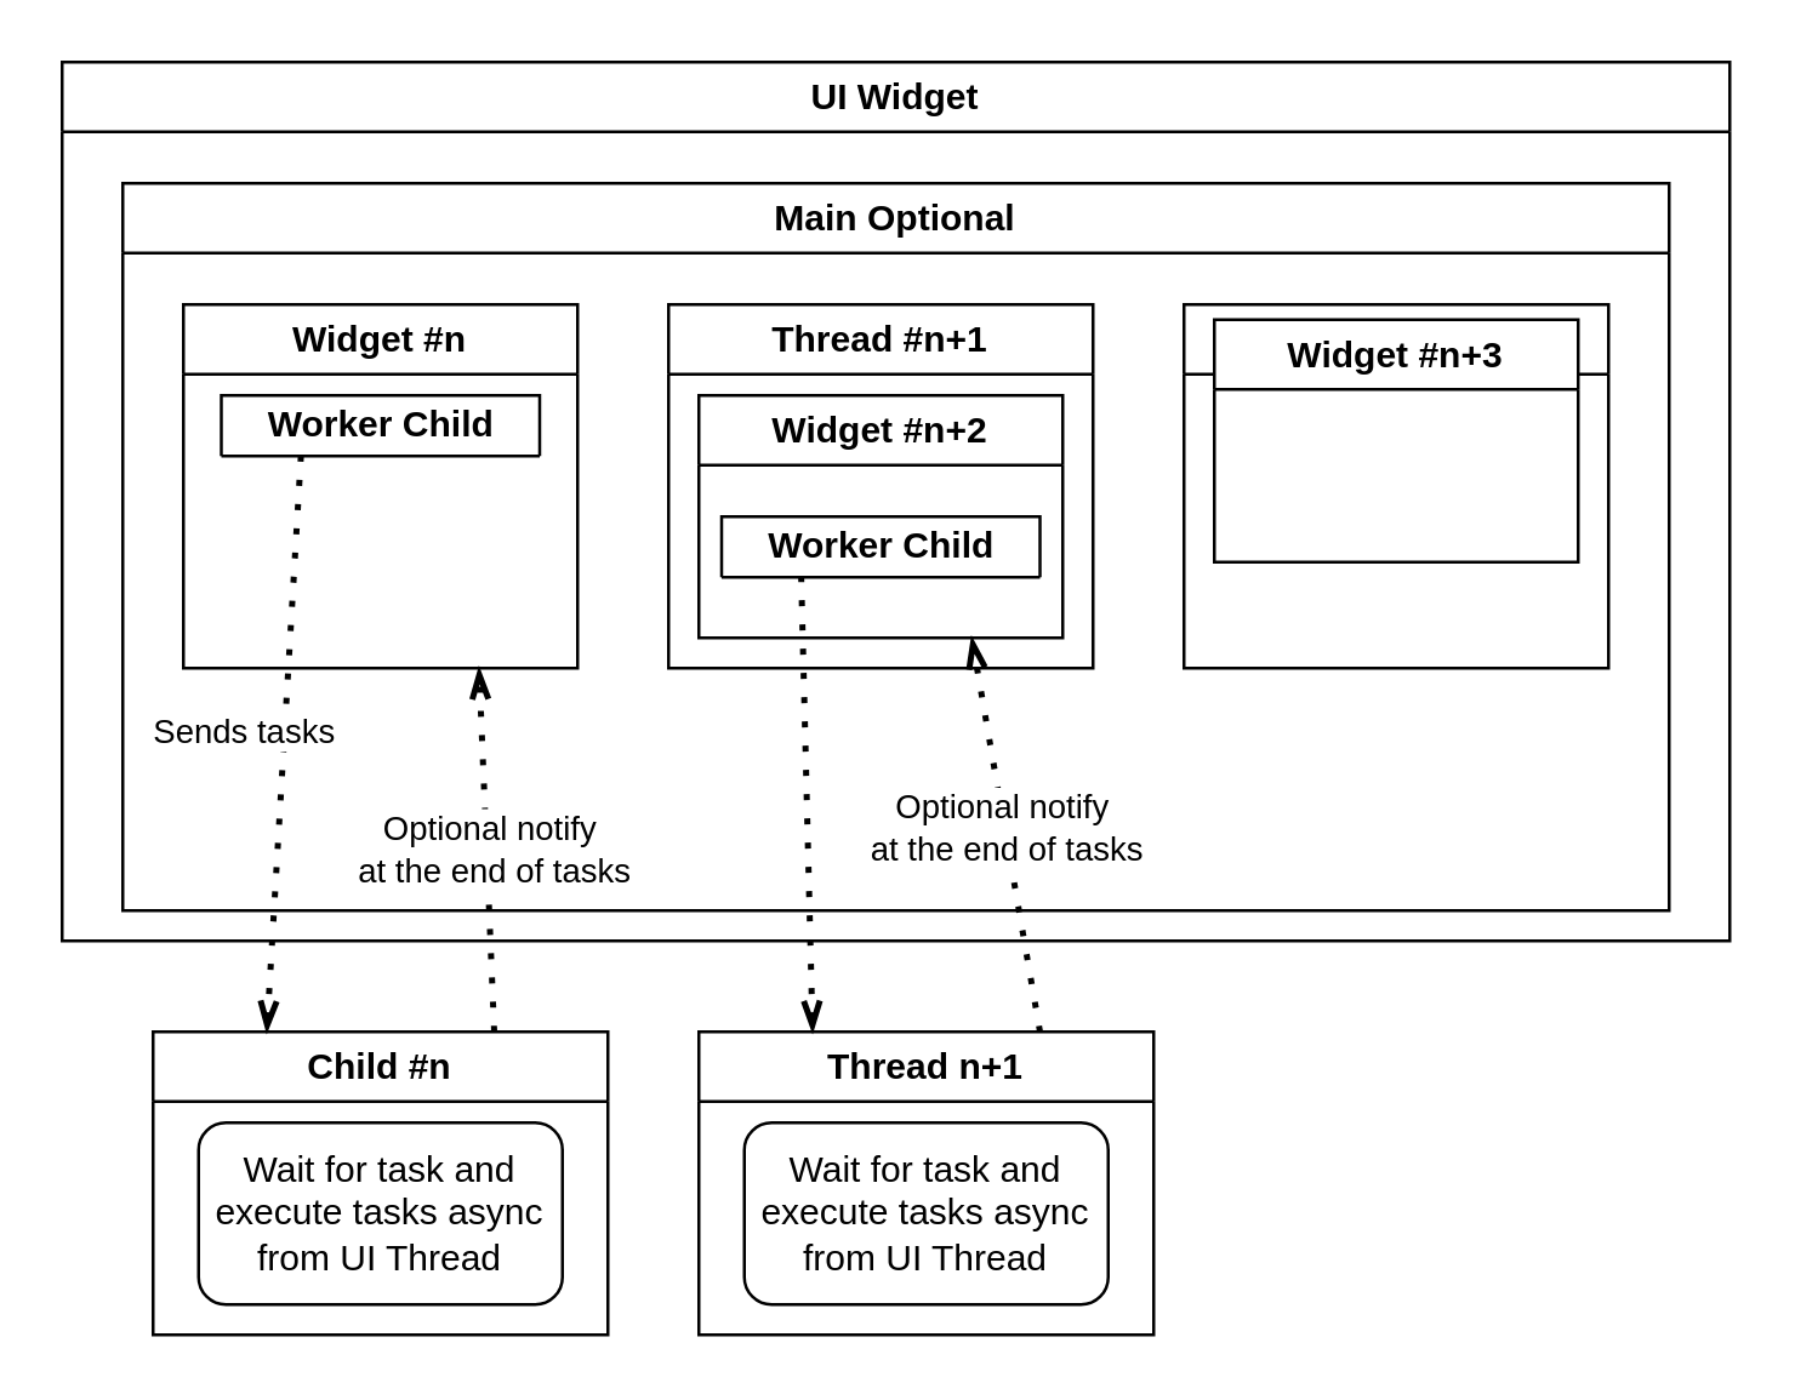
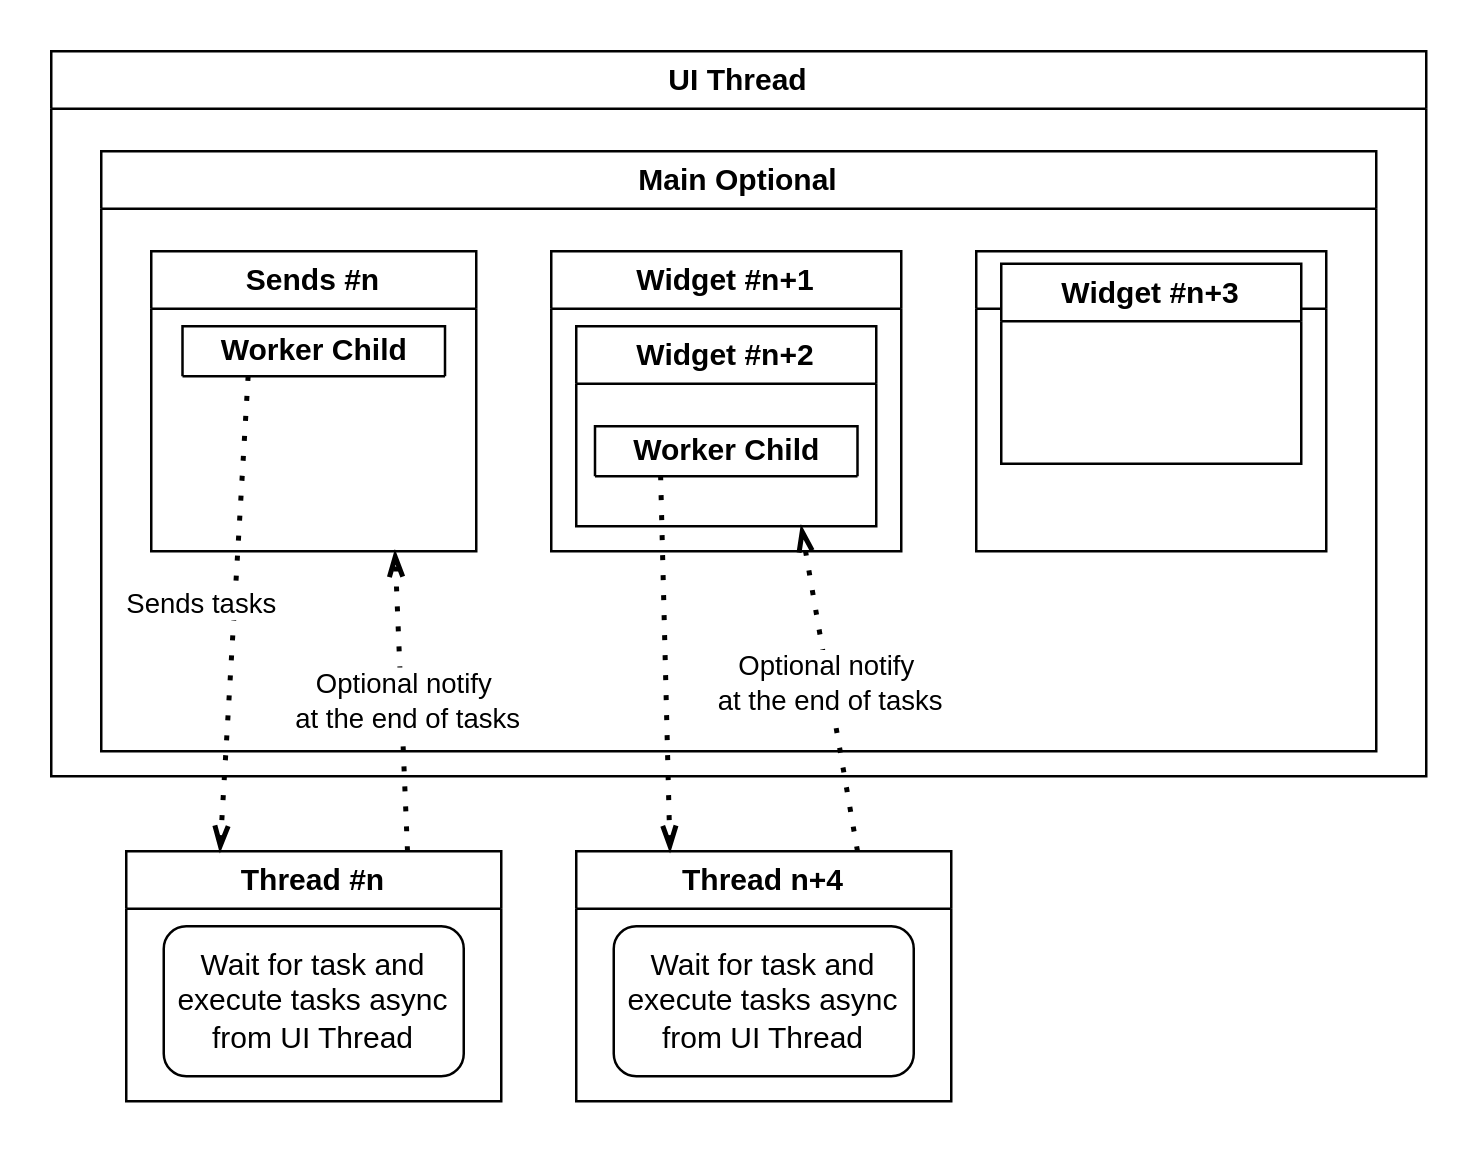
  <mxCell id="0" />
  <mxCell id="1" parent="0" />
- <mxCell id="2" value="UI Widget" style="swimlane;whiteSpace=wrap;html=1;" vertex="1" parent="1"><mxGeometry x="20" y="20" width="550" height="290" as="geometry" /></mxCell>
+ <mxCell id="2" value="UI Thread" style="swimlane;whiteSpace=wrap;html=1;" vertex="1" parent="1"><mxGeometry x="20" y="20" width="550" height="290" as="geometry" /></mxCell>
  <mxCell id="3" value="Main Optional" style="swimlane;whiteSpace=wrap;html=1;" vertex="1" parent="2"><mxGeometry x="20" y="40" width="510" height="240" as="geometry" /></mxCell>
- <mxCell id="4" value="Widget #n" style="swimlane;whiteSpace=wrap;html=1;" vertex="1" parent="3"><mxGeometry x="20" y="40" width="130" height="120" as="geometry" /></mxCell>
+ <mxCell id="4" value="Sends #n" style="swimlane;whiteSpace=wrap;html=1;" vertex="1" parent="3"><mxGeometry x="20" y="40" width="130" height="120" as="geometry" /></mxCell>
  <mxCell id="5" value="Worker Child" style="swimlane;whiteSpace=wrap;html=1;" vertex="1" parent="4"><mxGeometry x="12.5" y="30" width="105" height="20" as="geometry" /></mxCell>
- <mxCell id="6" value="Thread #n+1" style="swimlane;whiteSpace=wrap;html=1;" vertex="1" parent="3"><mxGeometry x="180" y="40" width="140" height="120" as="geometry" /></mxCell>
+ <mxCell id="6" value="Widget #n+1" style="swimlane;whiteSpace=wrap;html=1;" vertex="1" parent="3"><mxGeometry x="180" y="40" width="140" height="120" as="geometry" /></mxCell>
  <mxCell id="7" value="Widget #n+2" style="swimlane;whiteSpace=wrap;html=1;" vertex="1" parent="6"><mxGeometry x="10" y="30" width="120" height="80" as="geometry" /></mxCell>
  <mxCell id="8" value="Worker Child" style="swimlane;whiteSpace=wrap;html=1;" vertex="1" parent="7"><mxGeometry x="7.5" y="40" width="105" height="20" as="geometry" /></mxCell>
  <mxCell id="9" value="Widget #n+2" style="swimlane;whiteSpace=wrap;html=1;" vertex="1" parent="3"><mxGeometry x="350" y="40" width="140" height="120" as="geometry" /></mxCell>
  <mxCell id="10" value="Widget #n+3" style="swimlane;whiteSpace=wrap;html=1;" vertex="1" parent="9"><mxGeometry x="10" y="5" width="120" height="80" as="geometry" /></mxCell>
- <mxCell id="11" value="Child #n" style="swimlane;whiteSpace=wrap;html=1;" vertex="1" parent="1"><mxGeometry x="50" y="340" width="150" height="100" as="geometry" /></mxCell>
+ <mxCell id="11" value="Thread #n" style="swimlane;whiteSpace=wrap;html=1;" vertex="1" parent="1"><mxGeometry x="50" y="340" width="150" height="100" as="geometry" /></mxCell>
  <mxCell id="12" value="Wait for task and execute tasks async from UI Thread" style="rounded=1;whiteSpace=wrap;html=1;" vertex="1" parent="11"><mxGeometry x="15" y="30" width="120" height="60" as="geometry" /></mxCell>
  <mxCell id="13" value="" style="endArrow=none;dashed=1;html=1;dashPattern=1 3;strokeWidth=2;rounded=0;entryX=0.25;entryY=1;entryDx=0;entryDy=0;exitX=0.25;exitY=0;exitDx=0;exitDy=0;startArrow=openThin;startFill=0;" edge="1" parent="1" source="11" target="5"><mxGeometry width="50" height="50" relative="1" as="geometry"><mxPoint x="170" y="360" as="sourcePoint" /><mxPoint x="220" y="310" as="targetPoint" /></mxGeometry></mxCell>
  <mxCell id="14" value="Sends tasks" style="edgeLabel;html=1;align=center;verticalAlign=middle;resizable=0;points=[];" vertex="1" connectable="0" parent="13"><mxGeometry x="0.304" relative="1" as="geometry"><mxPoint x="-15" y="24" as="offset" /></mxGeometry></mxCell>
- <mxCell id="15" value="Thread n+1" style="swimlane;whiteSpace=wrap;html=1;" vertex="1" parent="1"><mxGeometry x="230" y="340" width="150" height="100" as="geometry" /></mxCell>
+ <mxCell id="15" value="Thread n+4" style="swimlane;whiteSpace=wrap;html=1;" vertex="1" parent="1"><mxGeometry x="230" y="340" width="150" height="100" as="geometry" /></mxCell>
  <mxCell id="16" value="Wait for task and execute tasks async from UI Thread" style="rounded=1;whiteSpace=wrap;html=1;" vertex="1" parent="15"><mxGeometry x="15" y="30" width="120" height="60" as="geometry" /></mxCell>
  <mxCell id="17" value="" style="endArrow=none;dashed=1;html=1;dashPattern=1 3;strokeWidth=2;rounded=0;entryX=0.25;entryY=1;entryDx=0;entryDy=0;exitX=0.25;exitY=0;exitDx=0;exitDy=0;endFill=0;startArrow=openThin;startFill=0;" edge="1" parent="1" source="15" target="8"><mxGeometry width="50" height="50" relative="1" as="geometry"><mxPoint x="135" y="350" as="sourcePoint" /><mxPoint x="135" y="160" as="targetPoint" /></mxGeometry></mxCell>
  <mxCell id="18" value="" style="endArrow=openThin;dashed=1;html=1;dashPattern=1 3;strokeWidth=2;rounded=0;entryX=0.75;entryY=1;entryDx=0;entryDy=0;exitX=0.75;exitY=0;exitDx=0;exitDy=0;startArrow=none;startFill=0;endFill=0;" edge="1" parent="1" source="11" target="4"><mxGeometry width="50" height="50" relative="1" as="geometry"><mxPoint x="160" y="330" as="sourcePoint" /><mxPoint x="40" y="330" as="targetPoint" /></mxGeometry></mxCell>
  <mxCell id="19" value="Optional notify&lt;br&gt;&amp;nbsp;at the end of tasks" style="edgeLabel;html=1;align=center;verticalAlign=middle;resizable=0;points=[];" vertex="1" connectable="0" parent="18"><mxGeometry x="0.254" y="-3" relative="1" as="geometry"><mxPoint x="-2" y="15" as="offset" /></mxGeometry></mxCell>
  <mxCell id="20" value="" style="endArrow=openThin;dashed=1;html=1;dashPattern=1 3;strokeWidth=2;rounded=0;entryX=0.75;entryY=1;entryDx=0;entryDy=0;exitX=0.75;exitY=0;exitDx=0;exitDy=0;startArrow=none;startFill=0;endFill=0;" edge="1" parent="1" source="15" target="7"><mxGeometry width="50" height="50" relative="1" as="geometry"><mxPoint x="335" y="330" as="sourcePoint" /><mxPoint x="330" y="210" as="targetPoint" /></mxGeometry></mxCell>
  <mxCell id="21" value="Optional notify&lt;br&gt;&amp;nbsp;at the end of tasks" style="edgeLabel;html=1;align=center;verticalAlign=middle;resizable=0;points=[];" vertex="1" connectable="0" parent="20"><mxGeometry x="0.254" y="-3" relative="1" as="geometry"><mxPoint x="-2" y="15" as="offset" /></mxGeometry></mxCell>
